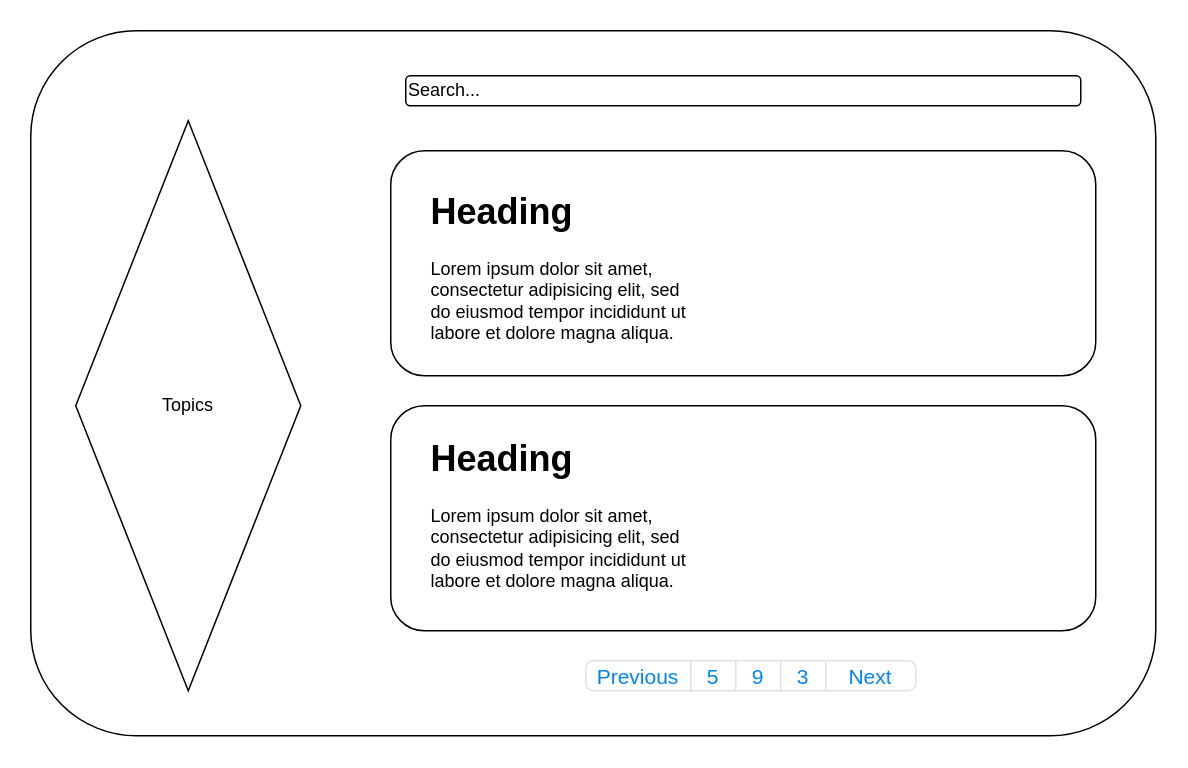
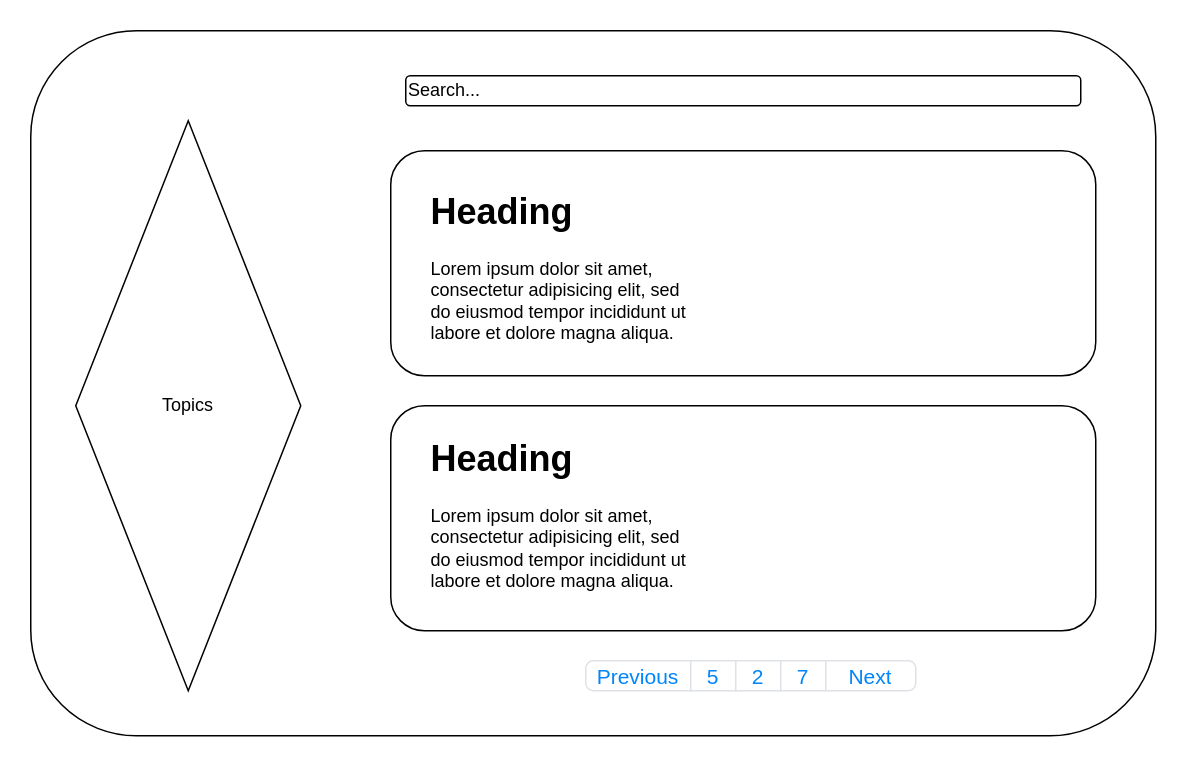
  <mxCell id="0" />
  <mxCell id="1" parent="0" />
  <mxCell id="2" value="" style="rounded=1;whiteSpace=wrap;html=1;" vertex="1" parent="1"><mxGeometry x="20" y="20" width="750" height="470" as="geometry" /></mxCell>
  <mxCell id="3" value="" style="swimlane;shape=mxgraph.bootstrap.anchor;strokeColor=#DEE2E6;fillColor=#ffffff;fontColor=#0085FC;fontStyle=0;childLayout=stackLayout;horizontal=0;startSize=0;horizontalStack=1;resizeParent=1;resizeParentMax=0;resizeLast=0;collapsible=0;marginBottom=0;whiteSpace=wrap;html=1;" vertex="1" parent="1"><mxGeometry x="390" y="440" width="220" height="20" as="geometry" /></mxCell>
  <mxCell id="4" value="Previous" style="text;strokeColor=inherit;align=center;verticalAlign=middle;spacingLeft=5;spacingRight=5;overflow=hidden;points=[[0,0.5],[1,0.5]];portConstraint=eastwest;rotatable=0;whiteSpace=wrap;html=1;shape=mxgraph.bootstrap.leftButton;rSize=5;fillColor=inherit;fontColor=inherit;fontSize=14;" vertex="1" parent="3"><mxGeometry width="70" height="20" as="geometry" /></mxCell>
  <mxCell id="5" value="5" style="text;strokeColor=inherit;align=center;verticalAlign=middle;spacingLeft=5;spacingRight=5;overflow=hidden;points=[[0,0.5],[1,0.5]];portConstraint=eastwest;rotatable=0;whiteSpace=wrap;html=1;rSize=5;fillColor=inherit;fontColor=inherit;fontSize=14;" vertex="1" parent="3"><mxGeometry x="70" width="30" height="20" as="geometry" /></mxCell>
- <mxCell id="6" value="9" style="text;strokeColor=inherit;align=center;verticalAlign=middle;spacingLeft=5;spacingRight=5;overflow=hidden;points=[[0,0.5],[1,0.5]];portConstraint=eastwest;rotatable=0;whiteSpace=wrap;html=1;rSize=5;fillColor=inherit;fontColor=inherit;fontSize=14;" vertex="1" parent="3"><mxGeometry x="100" width="30" height="20" as="geometry" /></mxCell>
- <mxCell id="7" value="3" style="text;strokeColor=inherit;align=center;verticalAlign=middle;spacingLeft=5;spacingRight=5;overflow=hidden;points=[[0,0.5],[1,0.5]];portConstraint=eastwest;rotatable=0;whiteSpace=wrap;html=1;rSize=5;fillColor=inherit;fontColor=inherit;fontSize=14;" vertex="1" parent="3"><mxGeometry x="130" width="30" height="20" as="geometry" /></mxCell>
+ <mxCell id="6" value="2" style="text;strokeColor=inherit;align=center;verticalAlign=middle;spacingLeft=5;spacingRight=5;overflow=hidden;points=[[0,0.5],[1,0.5]];portConstraint=eastwest;rotatable=0;whiteSpace=wrap;html=1;rSize=5;fillColor=inherit;fontColor=inherit;fontSize=14;" vertex="1" parent="3"><mxGeometry x="100" width="30" height="20" as="geometry" /></mxCell>
+ <mxCell id="7" value="7" style="text;strokeColor=inherit;align=center;verticalAlign=middle;spacingLeft=5;spacingRight=5;overflow=hidden;points=[[0,0.5],[1,0.5]];portConstraint=eastwest;rotatable=0;whiteSpace=wrap;html=1;rSize=5;fillColor=inherit;fontColor=inherit;fontSize=14;" vertex="1" parent="3"><mxGeometry x="130" width="30" height="20" as="geometry" /></mxCell>
  <mxCell id="8" value="Next" style="text;strokeColor=inherit;align=center;verticalAlign=middle;spacingLeft=5;spacingRight=5;overflow=hidden;points=[[0,0.5],[1,0.5]];portConstraint=eastwest;rotatable=0;whiteSpace=wrap;html=1;shape=mxgraph.bootstrap.rightButton;rSize=5;fillColor=inherit;fontColor=inherit;fontSize=14;" vertex="1" parent="3"><mxGeometry x="160" width="60" height="20" as="geometry" /></mxCell>
  <mxCell id="9" value="" style="rounded=1;whiteSpace=wrap;html=1;" vertex="1" parent="1"><mxGeometry x="260" y="100" width="470" height="150" as="geometry" /></mxCell>
  <mxCell id="10" value="" style="rounded=1;whiteSpace=wrap;html=1;" vertex="1" parent="1"><mxGeometry x="260" y="270" width="470" height="150" as="geometry" /></mxCell>
  <mxCell id="11" value="&lt;h1 style=&quot;margin-top: 0px;&quot;&gt;Heading&lt;/h1&gt;&lt;p&gt;Lorem ipsum dolor sit amet, consectetur adipisicing elit, sed do eiusmod tempor incididunt ut labore et dolore magna aliqua.&lt;/p&gt;" style="text;html=1;whiteSpace=wrap;overflow=hidden;rounded=0;" vertex="1" parent="1"><mxGeometry x="285" y="120" width="180" height="120" as="geometry" /></mxCell>
  <mxCell id="12" value="&lt;h1 style=&quot;margin-top: 0px;&quot;&gt;Heading&lt;/h1&gt;&lt;p&gt;Lorem ipsum dolor sit amet, consectetur adipisicing elit, sed do eiusmod tempor incididunt ut labore et dolore magna aliqua.&lt;/p&gt;" style="text;html=1;whiteSpace=wrap;overflow=hidden;rounded=0;" vertex="1" parent="1"><mxGeometry x="285" y="285" width="180" height="120" as="geometry" /></mxCell>
  <mxCell id="13" value="&lt;div align=&quot;left&quot;&gt;Search...&lt;/div&gt;" style="rounded=1;whiteSpace=wrap;html=1;align=left;" vertex="1" parent="1"><mxGeometry x="270" y="50" width="450" height="20" as="geometry" /></mxCell>
  <mxCell id="14" value="Topics" style="rhombus;whiteSpace=wrap;html=1;" vertex="1" parent="1"><mxGeometry x="50" y="80" width="150" height="380" as="geometry" /></mxCell>
